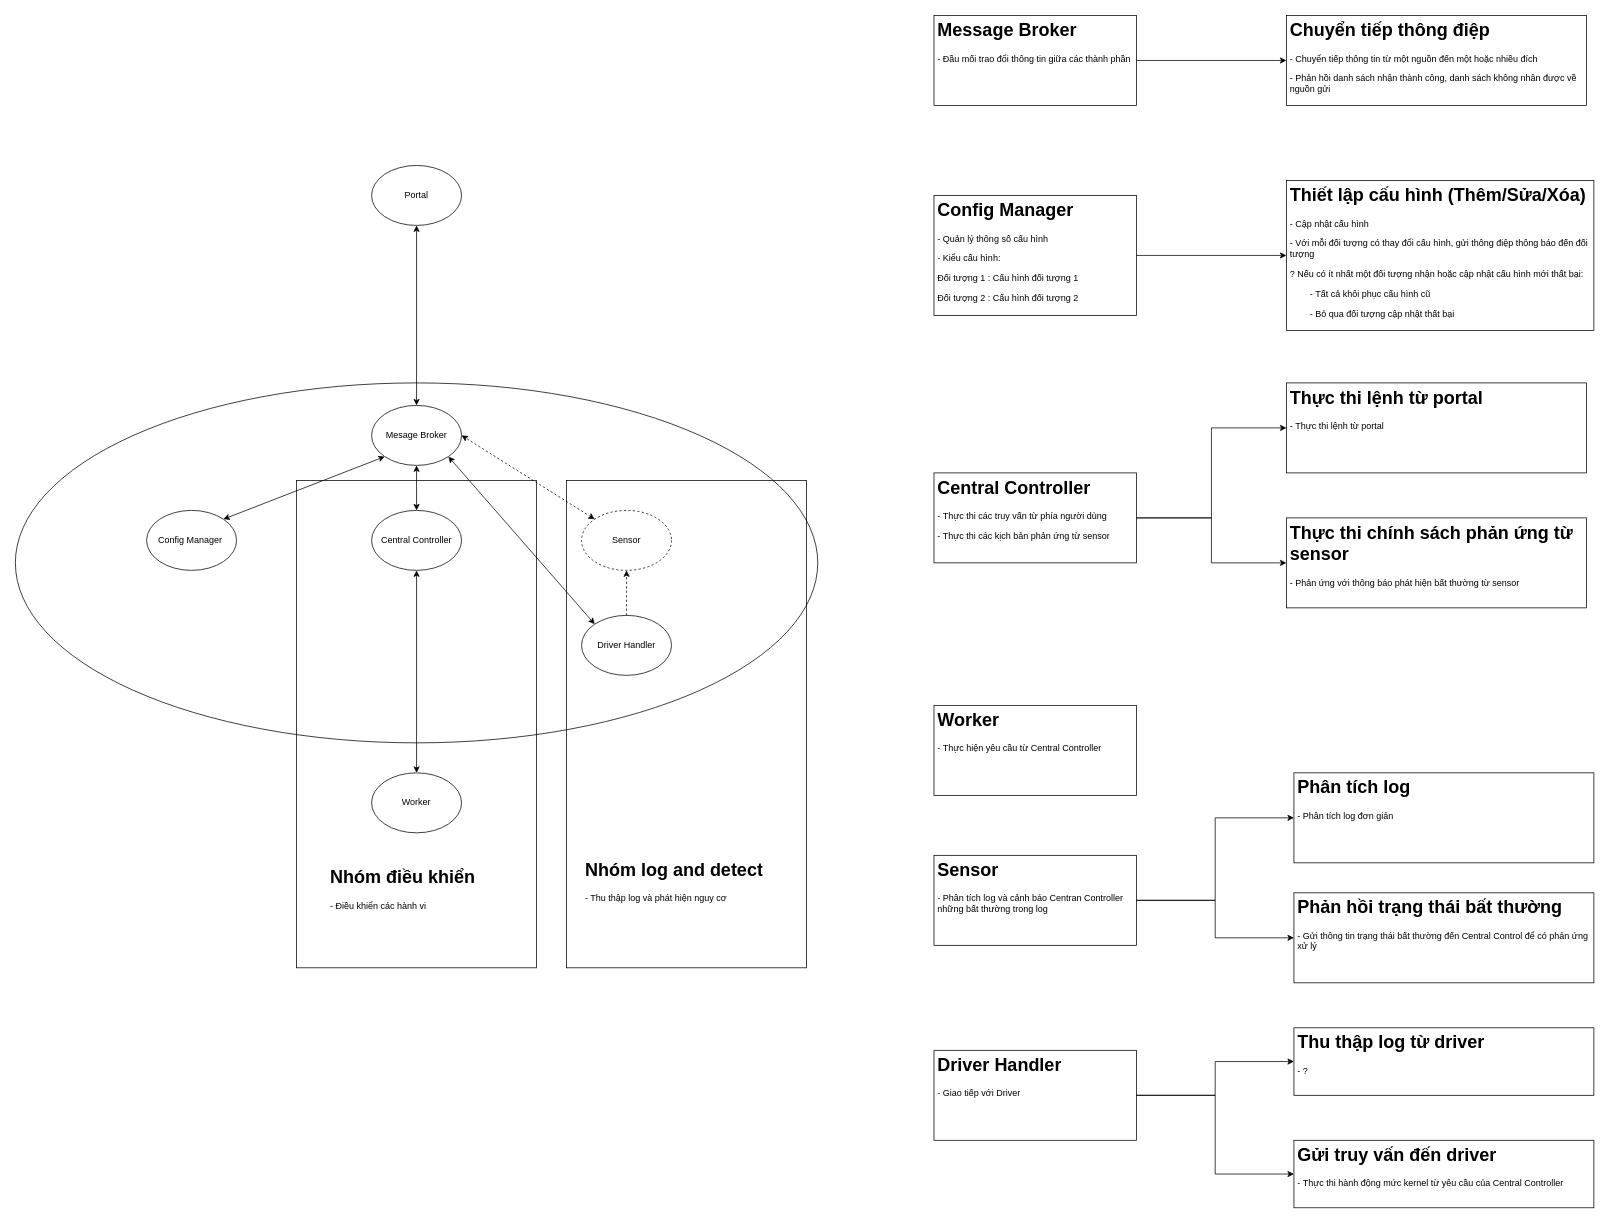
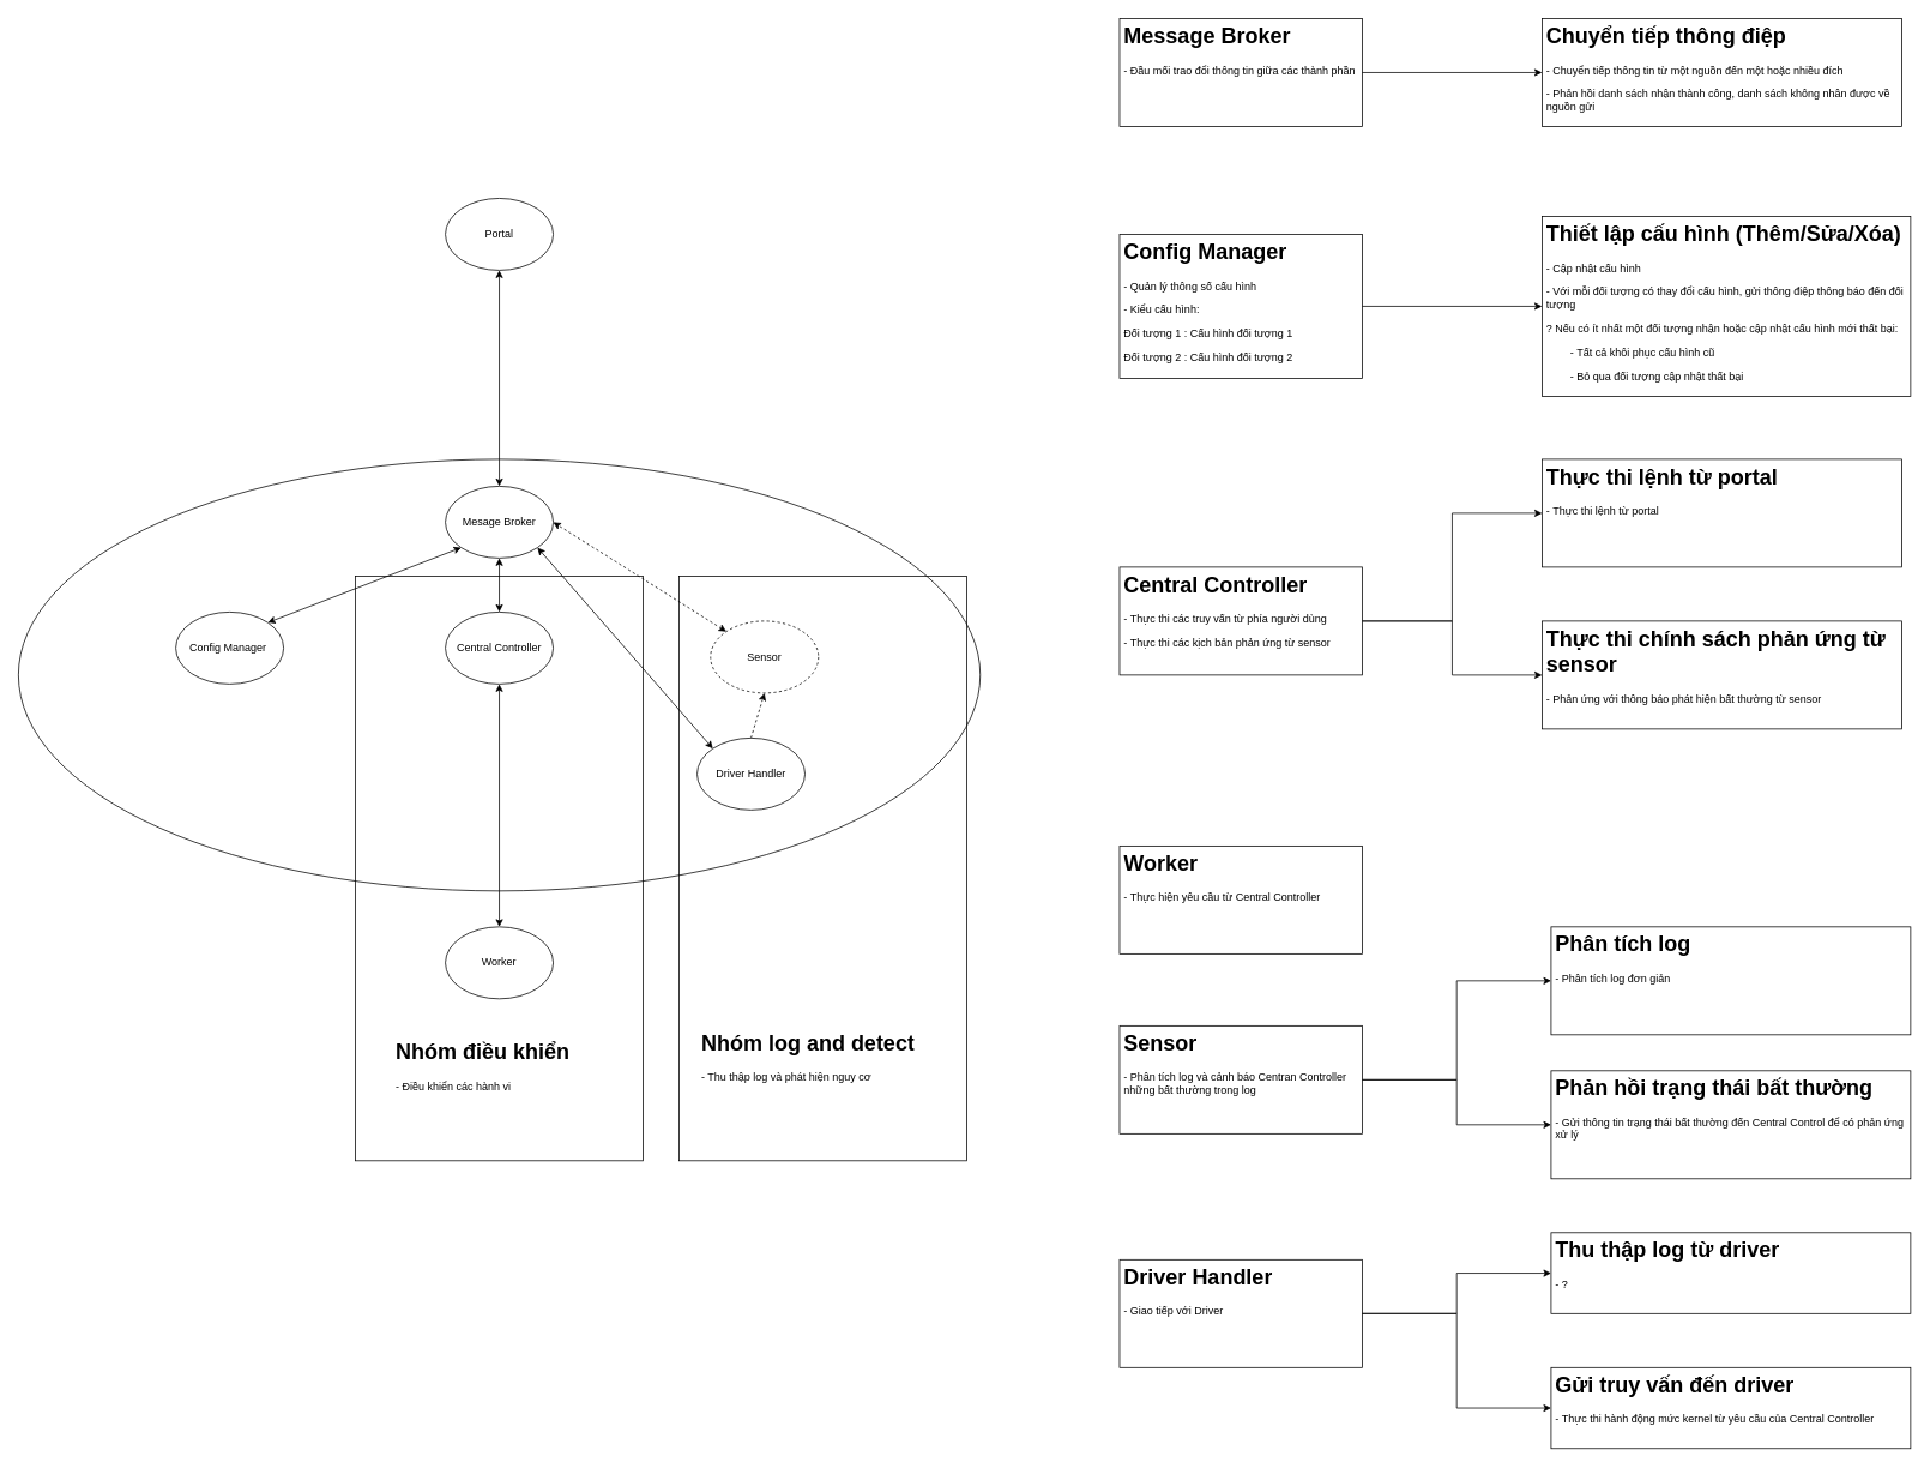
  <mxCell id="0" />
  <mxCell id="1" parent="0" />
  <mxCell id="2" value="" style="rounded=0;whiteSpace=wrap;html=1;strokeColor=default;fillColor=none;" vertex="1" parent="1"><mxGeometry x="395" y="640" width="320" height="650" as="geometry" /></mxCell>
  <mxCell id="3" value="" style="rounded=0;whiteSpace=wrap;html=1;strokeColor=default;fillColor=none;" vertex="1" parent="1"><mxGeometry x="755" y="640" width="320" height="650" as="geometry" /></mxCell>
  <mxCell id="4" value="" style="ellipse;whiteSpace=wrap;html=1;rounded=0;strokeColor=default;fillColor=none;" vertex="1" parent="1"><mxGeometry x="20" y="510" width="1070" height="480" as="geometry" /></mxCell>
  <mxCell id="5" value="&lt;h1&gt;Nhóm điều khiển&lt;/h1&gt;&lt;p&gt;- Điều khiển các hành vi&amp;nbsp;&lt;/p&gt;" style="text;html=1;strokeColor=none;fillColor=none;spacing=5;spacingTop=-20;whiteSpace=wrap;overflow=hidden;rounded=0;" vertex="1" parent="1"><mxGeometry x="435" y="1150" width="220" height="120" as="geometry" /></mxCell>
  <mxCell id="6" style="edgeStyle=none;rounded=0;orthogonalLoop=1;jettySize=auto;html=1;entryX=0.5;entryY=0;entryDx=0;entryDy=0;startArrow=classic;startFill=1;" edge="1" parent="1" source="7" target="13"><mxGeometry relative="1" as="geometry" /></mxCell>
  <mxCell id="7" value="Central Controller" style="ellipse;whiteSpace=wrap;html=1;rounded=0;strokeColor=default;fillColor=none;" vertex="1" parent="1"><mxGeometry x="495" y="680" width="120" height="80" as="geometry" /></mxCell>
  <mxCell id="8" style="rounded=0;orthogonalLoop=1;jettySize=auto;html=1;exitX=0.5;exitY=1;exitDx=0;exitDy=0;entryX=0.5;entryY=0;entryDx=0;entryDy=0;startArrow=classic;startFill=1;" edge="1" parent="1" source="10" target="7"><mxGeometry relative="1" as="geometry" /></mxCell>
  <mxCell id="9" style="rounded=0;orthogonalLoop=1;jettySize=auto;html=1;exitX=1;exitY=1;exitDx=0;exitDy=0;entryX=0;entryY=0;entryDx=0;entryDy=0;startArrow=classic;startFill=1;" edge="1" parent="1" source="10" target="15"><mxGeometry relative="1" as="geometry" /></mxCell>
  <mxCell id="10" value="Mesage Broker" style="ellipse;whiteSpace=wrap;html=1;rounded=0;strokeColor=default;fillColor=none;" vertex="1" parent="1"><mxGeometry x="495" y="540" width="120" height="80" as="geometry" /></mxCell>
  <mxCell id="11" style="edgeStyle=none;rounded=0;orthogonalLoop=1;jettySize=auto;html=1;entryX=0;entryY=1;entryDx=0;entryDy=0;startArrow=classic;startFill=1;exitX=1;exitY=0;exitDx=0;exitDy=0;" edge="1" parent="1" source="12" target="10"><mxGeometry relative="1" as="geometry"><mxPoint x="415" y="690" as="sourcePoint" /></mxGeometry></mxCell>
  <mxCell id="12" value="Config Manager&amp;nbsp;" style="ellipse;whiteSpace=wrap;html=1;rounded=0;strokeColor=default;fillColor=none;" vertex="1" parent="1"><mxGeometry x="195" y="680" width="120" height="80" as="geometry" /></mxCell>
  <mxCell id="13" value="Worker" style="ellipse;whiteSpace=wrap;html=1;rounded=0;strokeColor=default;fillColor=none;" vertex="1" parent="1"><mxGeometry x="495" y="1030" width="120" height="80" as="geometry" /></mxCell>
  <mxCell id="14" style="edgeStyle=none;rounded=0;orthogonalLoop=1;jettySize=auto;html=1;exitX=0.5;exitY=0;exitDx=0;exitDy=0;entryX=0.5;entryY=1;entryDx=0;entryDy=0;startArrow=none;startFill=0;dashed=1;" edge="1" parent="1" source="15" target="24"><mxGeometry relative="1" as="geometry" /></mxCell>
  <mxCell id="15" value="Driver Handler" style="ellipse;whiteSpace=wrap;html=1;rounded=0;strokeColor=default;fillColor=none;" vertex="1" parent="1"><mxGeometry x="775" y="820" width="120" height="80" as="geometry" /></mxCell>
  <mxCell id="16" style="edgeStyle=none;rounded=0;orthogonalLoop=1;jettySize=auto;html=1;entryX=0.5;entryY=0;entryDx=0;entryDy=0;startArrow=classic;startFill=1;" edge="1" parent="1" source="17" target="10"><mxGeometry relative="1" as="geometry" /></mxCell>
  <mxCell id="17" value="Portal" style="ellipse;whiteSpace=wrap;html=1;rounded=0;strokeColor=default;fillColor=none;" vertex="1" parent="1"><mxGeometry x="495" y="220" width="120" height="80" as="geometry" /></mxCell>
  <mxCell id="18" style="edgeStyle=orthogonalEdgeStyle;rounded=0;orthogonalLoop=1;jettySize=auto;html=1;entryX=0;entryY=0.5;entryDx=0;entryDy=0;startArrow=none;startFill=0;" edge="1" parent="1" source="19" target="29"><mxGeometry relative="1" as="geometry" /></mxCell>
  <mxCell id="19" value="&lt;h1&gt;Message Broker&lt;/h1&gt;&lt;p&gt;- Đầu mối trao đổi thông tin giữa các thành phần&lt;/p&gt;&lt;p&gt;&lt;br&gt;&lt;/p&gt;" style="text;html=1;strokeColor=default;fillColor=none;spacing=5;spacingTop=-20;whiteSpace=wrap;overflow=hidden;rounded=0;" vertex="1" parent="1"><mxGeometry x="1245" y="20" width="270" height="120" as="geometry" /></mxCell>
  <mxCell id="20" style="edgeStyle=orthogonalEdgeStyle;rounded=0;orthogonalLoop=1;jettySize=auto;html=1;entryX=0;entryY=0.5;entryDx=0;entryDy=0;startArrow=none;startFill=0;" edge="1" parent="1" source="22" target="31"><mxGeometry relative="1" as="geometry" /></mxCell>
  <mxCell id="21" style="edgeStyle=orthogonalEdgeStyle;rounded=0;orthogonalLoop=1;jettySize=auto;html=1;entryX=0;entryY=0.5;entryDx=0;entryDy=0;startArrow=none;startFill=0;" edge="1" parent="1" source="22" target="32"><mxGeometry relative="1" as="geometry" /></mxCell>
  <mxCell id="22" value="&lt;h1&gt;Central Controller&lt;/h1&gt;&lt;p&gt;- Thực thi các truy vấn từ&amp;nbsp;&lt;span&gt;phía người dùng&lt;/span&gt;&lt;/p&gt;&lt;p&gt;&lt;span&gt;- Thực thi các kịch bản phản ứng từ sensor&lt;/span&gt;&lt;/p&gt;" style="text;html=1;strokeColor=default;fillColor=none;spacing=5;spacingTop=-20;whiteSpace=wrap;overflow=hidden;rounded=0;" vertex="1" parent="1"><mxGeometry x="1245" y="630" width="270" height="120" as="geometry" /></mxCell>
  <mxCell id="23" style="edgeStyle=none;rounded=0;orthogonalLoop=1;jettySize=auto;html=1;exitX=0;exitY=0;exitDx=0;exitDy=0;entryX=1;entryY=0.5;entryDx=0;entryDy=0;startArrow=classic;startFill=1;dashed=1;" edge="1" parent="1" source="24" target="10"><mxGeometry relative="1" as="geometry" /></mxCell>
- <mxCell id="24" value="Sensor" style="ellipse;whiteSpace=wrap;html=1;rounded=0;strokeColor=default;fillColor=none;dashed=1;" vertex="1" parent="1"><mxGeometry x="775" y="680" width="120" height="80" as="geometry" /></mxCell>
+ <mxCell id="24" value="Sensor" style="ellipse;whiteSpace=wrap;html=1;rounded=0;strokeColor=default;fillColor=none;dashed=1;" vertex="1" parent="1"><mxGeometry x="790" y="690" width="120" height="80" as="geometry" /></mxCell>
  <mxCell id="25" value="&lt;h1&gt;&lt;span&gt;Nhóm log and detect&lt;/span&gt;&lt;br&gt;&lt;/h1&gt;&lt;div&gt;&lt;span&gt;- Thu thập log và phát hiện nguy cơ&lt;/span&gt;&lt;/div&gt;" style="text;html=1;strokeColor=none;fillColor=none;spacing=5;spacingTop=-20;whiteSpace=wrap;overflow=hidden;rounded=0;" vertex="1" parent="1"><mxGeometry x="775" y="1140" width="260" height="120" as="geometry" /></mxCell>
  <mxCell id="26" value="&lt;h1&gt;Worker&lt;/h1&gt;&lt;p&gt;- Thực hiện yêu cầu từ Central Controller&lt;/p&gt;" style="text;html=1;strokeColor=default;fillColor=none;spacing=5;spacingTop=-20;whiteSpace=wrap;overflow=hidden;rounded=0;" vertex="1" parent="1"><mxGeometry x="1245" y="940" width="270" height="120" as="geometry" /></mxCell>
  <mxCell id="27" style="edgeStyle=orthogonalEdgeStyle;rounded=0;orthogonalLoop=1;jettySize=auto;html=1;entryX=0;entryY=0.5;entryDx=0;entryDy=0;startArrow=none;startFill=0;" edge="1" parent="1" source="28" target="30"><mxGeometry relative="1" as="geometry" /></mxCell>
  <mxCell id="28" value="&lt;h1&gt;Config Manager&lt;/h1&gt;&lt;p&gt;- Quản lý thông số cấu hình&lt;/p&gt;&lt;p&gt;- Kiểu cấu hình:&lt;/p&gt;&lt;p&gt;Đối tượng 1 : Cấu hình đối tượng 1&lt;/p&gt;&lt;p&gt;Đối tượng 2 : Cấu hình đối tượng 2&lt;/p&gt;" style="text;html=1;strokeColor=default;fillColor=none;spacing=5;spacingTop=-20;whiteSpace=wrap;overflow=hidden;rounded=0;" vertex="1" parent="1"><mxGeometry x="1245" y="260" width="270" height="160" as="geometry" /></mxCell>
  <mxCell id="29" value="&lt;h1&gt;Chuyển tiếp thông điệp&lt;/h1&gt;&lt;p&gt;- Chuyển tiếp thông tin từ một nguồn đến một hoặc nhiều đích&lt;/p&gt;&lt;p&gt;- Phản hồi danh sách nhận thành công, danh sách không nhân được về nguồn gửi&lt;/p&gt;" style="text;html=1;strokeColor=default;fillColor=none;spacing=5;spacingTop=-20;whiteSpace=wrap;overflow=hidden;rounded=0;" vertex="1" parent="1"><mxGeometry x="1715" y="20" width="400" height="120" as="geometry" /></mxCell>
  <mxCell id="30" value="&lt;h1&gt;Thiết lập cấu hình (Thêm/Sửa/Xóa)&lt;/h1&gt;&lt;p&gt;- Cập nhật cấu hình&lt;/p&gt;&lt;p&gt;- Với mỗi đối tượng có thay đổi cấu hình, gửi thông điệp thông báo đến đối tượng&lt;/p&gt;&lt;p&gt;? Nếu có ít nhất một đối tượng nhận hoặc cập nhật cấu hình mới thất bại:&lt;/p&gt;&lt;p&gt;&lt;span style=&quot;white-space: pre&quot;&gt;&#09;&lt;/span&gt;- Tất cả khôi phục cấu hình cũ&lt;br&gt;&lt;/p&gt;&lt;p&gt;&lt;span style=&quot;white-space: pre&quot;&gt;&#09;&lt;/span&gt;- Bỏ qua đối tượng cập nhật thất bại&lt;br&gt;&lt;/p&gt;" style="text;html=1;strokeColor=default;fillColor=none;spacing=5;spacingTop=-20;whiteSpace=wrap;overflow=hidden;rounded=0;" vertex="1" parent="1"><mxGeometry x="1715" y="240" width="410" height="200" as="geometry" /></mxCell>
  <mxCell id="31" value="&lt;h1&gt;&lt;span style=&quot;font-size: 24px&quot;&gt;Thực thi lệnh từ portal&lt;/span&gt;&lt;/h1&gt;&lt;div&gt;- Thực thi lệnh từ portal&lt;/div&gt;" style="text;html=1;strokeColor=default;fillColor=none;spacing=5;spacingTop=-20;whiteSpace=wrap;overflow=hidden;rounded=0;" vertex="1" parent="1"><mxGeometry x="1715" y="510" width="400" height="120" as="geometry" /></mxCell>
  <mxCell id="32" value="&lt;h1&gt;&lt;span style=&quot;font-size: 24px&quot;&gt;Thực thi chính sách phản ứng từ sensor&lt;/span&gt;&lt;/h1&gt;&lt;div&gt;- Phản ứng với thông báo phát hiện bất thường từ sensor&lt;/div&gt;" style="text;html=1;strokeColor=default;fillColor=none;spacing=5;spacingTop=-20;whiteSpace=wrap;overflow=hidden;rounded=0;" vertex="1" parent="1"><mxGeometry x="1715" y="690" width="400" height="120" as="geometry" /></mxCell>
  <mxCell id="33" style="edgeStyle=orthogonalEdgeStyle;rounded=0;orthogonalLoop=1;jettySize=auto;html=1;entryX=0;entryY=0.5;entryDx=0;entryDy=0;startArrow=none;startFill=0;" edge="1" parent="1" source="35" target="39"><mxGeometry relative="1" as="geometry" /></mxCell>
  <mxCell id="34" style="edgeStyle=orthogonalEdgeStyle;rounded=0;orthogonalLoop=1;jettySize=auto;html=1;entryX=0;entryY=0.5;entryDx=0;entryDy=0;startArrow=none;startFill=0;" edge="1" parent="1" source="35" target="40"><mxGeometry relative="1" as="geometry" /></mxCell>
  <mxCell id="35" value="&lt;h1&gt;Sensor&lt;/h1&gt;&lt;p&gt;- Phân tích log và cảnh báo Centran Controller những bất thường trong log&lt;/p&gt;" style="text;html=1;strokeColor=default;fillColor=none;spacing=5;spacingTop=-20;whiteSpace=wrap;overflow=hidden;rounded=0;" vertex="1" parent="1"><mxGeometry x="1245" y="1140" width="270" height="120" as="geometry" /></mxCell>
  <mxCell id="36" style="edgeStyle=orthogonalEdgeStyle;rounded=0;orthogonalLoop=1;jettySize=auto;html=1;entryX=0;entryY=0.5;entryDx=0;entryDy=0;startArrow=none;startFill=0;" edge="1" parent="1" source="38" target="41"><mxGeometry relative="1" as="geometry" /></mxCell>
  <mxCell id="37" style="edgeStyle=orthogonalEdgeStyle;rounded=0;orthogonalLoop=1;jettySize=auto;html=1;entryX=0;entryY=0.5;entryDx=0;entryDy=0;startArrow=none;startFill=0;" edge="1" parent="1" source="38" target="42"><mxGeometry relative="1" as="geometry" /></mxCell>
  <mxCell id="38" value="&lt;h1&gt;Driver Handler&lt;/h1&gt;&lt;p&gt;- Giao tiếp với Driver&lt;/p&gt;" style="text;html=1;strokeColor=default;fillColor=none;spacing=5;spacingTop=-20;whiteSpace=wrap;overflow=hidden;rounded=0;" vertex="1" parent="1"><mxGeometry x="1245" y="1400" width="270" height="120" as="geometry" /></mxCell>
  <mxCell id="39" value="&lt;h1&gt;&lt;span style=&quot;font-size: 24px&quot;&gt;Phân tích log&lt;/span&gt;&lt;/h1&gt;&lt;div&gt;- Phân tích log đơn giản&lt;/div&gt;" style="text;html=1;strokeColor=default;fillColor=none;spacing=5;spacingTop=-20;whiteSpace=wrap;overflow=hidden;rounded=0;" vertex="1" parent="1"><mxGeometry x="1725" y="1030" width="400" height="120" as="geometry" /></mxCell>
  <mxCell id="40" value="&lt;h1&gt;&lt;span style=&quot;font-size: 24px&quot;&gt;Phản hồi trạng thái bất thường&lt;/span&gt;&lt;/h1&gt;&lt;div&gt;- Gửi thông tin trạng thái bất thường đến Central Control để có phản ứng xử lý&lt;/div&gt;" style="text;html=1;strokeColor=default;fillColor=none;spacing=5;spacingTop=-20;whiteSpace=wrap;overflow=hidden;rounded=0;" vertex="1" parent="1"><mxGeometry x="1725" y="1190" width="400" height="120" as="geometry" /></mxCell>
  <mxCell id="41" value="&lt;h1&gt;&lt;span style=&quot;font-size: 24px&quot;&gt;Thu thập log từ driver&lt;/span&gt;&lt;/h1&gt;&lt;div&gt;- ?&lt;/div&gt;" style="text;html=1;strokeColor=default;fillColor=none;spacing=5;spacingTop=-20;whiteSpace=wrap;overflow=hidden;rounded=0;" vertex="1" parent="1"><mxGeometry x="1725" y="1370" width="400" height="90" as="geometry" /></mxCell>
  <mxCell id="42" value="&lt;h1&gt;Gửi truy vấn đến driver&lt;/h1&gt;&lt;div&gt;- Thực thi hành động mức kernel từ yêu cầu của Central Controller&lt;/div&gt;" style="text;html=1;strokeColor=default;fillColor=none;spacing=5;spacingTop=-20;whiteSpace=wrap;overflow=hidden;rounded=0;" vertex="1" parent="1"><mxGeometry x="1725" y="1520" width="400" height="90" as="geometry" /></mxCell>
